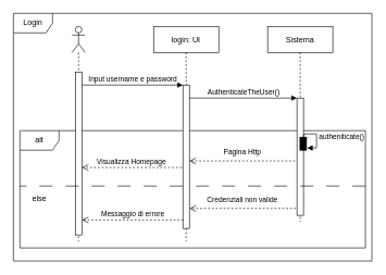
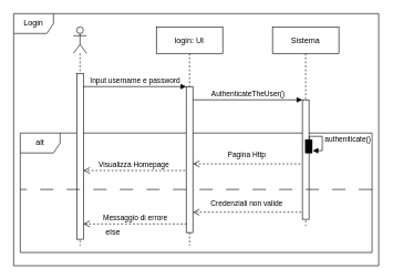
  <mxCell id="0" />
  <mxCell id="1" parent="0" />
  <mxCell id="2" value="Login" style="shape=umlFrame;whiteSpace=wrap;html=1;labelBackgroundColor=none;fillColor=#FFFFFF;" parent="1" vertex="1"><mxGeometry x="20" y="20" width="550" height="380" as="geometry" /></mxCell>
  <mxCell id="3" value="alt" style="shape=umlFrame;whiteSpace=wrap;html=1;labelBackgroundColor=none;fillColor=#FFFFFF;" parent="1" vertex="1"><mxGeometry x="30" y="200" width="530" height="180" as="geometry" /></mxCell>
  <mxCell id="4" value="login: UI" style="shape=umlLifeline;perimeter=lifelinePerimeter;container=1;collapsible=0;recursiveResize=0;rounded=0;shadow=0;strokeWidth=1;" parent="1" vertex="1"><mxGeometry x="235" y="40" width="100" height="330" as="geometry" /></mxCell>
  <mxCell id="5" value="" style="html=1;points=[];perimeter=orthogonalPerimeter;" parent="4" vertex="1"><mxGeometry x="45" y="90" width="10" height="220" as="geometry" /></mxCell>
  <mxCell id="6" value="Sistema" style="shape=umlLifeline;perimeter=lifelinePerimeter;container=1;collapsible=0;recursiveResize=0;rounded=0;shadow=0;strokeWidth=1;movable=0;resizable=0;rotatable=0;deletable=0;editable=0;connectable=0;" parent="1" vertex="1"><mxGeometry x="410" y="40" width="100" height="300" as="geometry" /></mxCell>
  <mxCell id="7" value="" style="html=1;points=[];perimeter=orthogonalPerimeter;" parent="6" vertex="1"><mxGeometry x="45" y="110" width="10" height="180" as="geometry" /></mxCell>
  <mxCell id="8" value="" style="html=1;points=[];perimeter=orthogonalPerimeter;labelBackgroundColor=none;fillColor=#000000;" parent="6" vertex="1"><mxGeometry x="49.62" y="170" width="10" height="20" as="geometry" /></mxCell>
  <mxCell id="9" value="autheniticate()" style="edgeStyle=orthogonalEdgeStyle;html=1;align=left;spacingLeft=2;endArrow=block;rounded=0;entryX=1.092;entryY=0.829;entryDx=0;entryDy=0;entryPerimeter=0;exitX=1.035;exitY=0.342;exitDx=0;exitDy=0;exitPerimeter=0;" parent="6" source="7" target="8" edge="1"><mxGeometry relative="1" as="geometry"><mxPoint x="75" y="170" as="sourcePoint" /><Array as="points"><mxPoint x="75" y="165" /><mxPoint x="75" y="187" /></Array></mxGeometry></mxCell>
  <mxCell id="10" value="" style="shape=umlLifeline;participant=umlActor;perimeter=lifelinePerimeter;whiteSpace=wrap;html=1;container=1;collapsible=0;recursiveResize=0;verticalAlign=top;spacingTop=36;outlineConnect=0;" parent="1" vertex="1"><mxGeometry x="110" y="40" width="20" height="330" as="geometry" /></mxCell>
  <mxCell id="11" value="" style="html=1;points=[];perimeter=orthogonalPerimeter;" parent="10" vertex="1"><mxGeometry x="5" y="70" width="10" height="250" as="geometry" /></mxCell>
  <mxCell id="12" value="&lt;div align=&quot;center&quot;&gt;&lt;font style=&quot;font-size: 11px&quot; face=&quot;Helvetica&quot;&gt;Input username e password&lt;/font&gt;&lt;/div&gt;" style="html=1;verticalAlign=bottom;endArrow=block;entryX=0;entryY=0;align=center;" parent="1" source="11" target="5" edge="1"><mxGeometry relative="1" as="geometry"><mxPoint x="150" y="140" as="sourcePoint" /></mxGeometry></mxCell>
  <mxCell id="13" value="Visualizza Homepage" style="html=1;verticalAlign=bottom;endArrow=open;dashed=1;endSize=8;exitX=-0.157;exitY=0.575;exitDx=0;exitDy=0;exitPerimeter=0;" parent="1" source="5" target="11" edge="1"><mxGeometry relative="1" as="geometry"><mxPoint x="126" y="216" as="targetPoint" /></mxGeometry></mxCell>
  <mxCell id="14" value="Messaggio di errore" style="html=1;verticalAlign=bottom;endArrow=open;dashed=1;endSize=8;exitX=0.071;exitY=0.941;exitDx=0;exitDy=0;exitPerimeter=0;" parent="1" source="5" target="11" edge="1"><mxGeometry relative="1" as="geometry"><mxPoint x="135" y="237.75" as="targetPoint" /><mxPoint x="288.43" y="237.75" as="sourcePoint" /></mxGeometry></mxCell>
  <mxCell id="15" value="AuthenticateTheUser()" style="html=1;verticalAlign=bottom;endArrow=block;entryX=0;entryY=0;" parent="1" source="5" target="7" edge="1"><mxGeometry relative="1" as="geometry"><mxPoint x="385" y="160" as="sourcePoint" /></mxGeometry></mxCell>
  <mxCell id="16" value="Pagina Http" style="html=1;verticalAlign=bottom;endArrow=open;dashed=1;endSize=8;exitX=-0.295;exitY=0.536;exitDx=0;exitDy=0;exitPerimeter=0;" parent="1" source="7" target="5" edge="1"><mxGeometry x="-0.0" y="-4" relative="1" as="geometry"><mxPoint x="310" y="246" as="targetPoint" /><mxPoint as="offset" /></mxGeometry></mxCell>
  <mxCell id="17" value="Credenziali non valide" style="html=1;verticalAlign=bottom;endArrow=open;dashed=1;endSize=8;exitX=-0.152;exitY=0.941;exitDx=0;exitDy=0;exitPerimeter=0;" parent="1" source="7" target="5" edge="1"><mxGeometry x="-0.0" y="-4" relative="1" as="geometry"><mxPoint x="290.004" y="320" as="targetPoint" /><mxPoint x="440" y="320" as="sourcePoint" /><mxPoint as="offset" /></mxGeometry></mxCell>
  <mxCell id="18" value="" style="line;strokeWidth=1;direction=west;html=1;dashed=1;dashPattern=20 20;labelBackgroundColor=none;fillColor=#FFFFFF;" parent="1" vertex="1"><mxGeometry x="30" y="280" width="530" height="10" as="geometry" /></mxCell>
- <mxCell id="19" value="else" style="text;align=center;fontStyle=0;verticalAlign=middle;spacingLeft=3;spacingRight=3;strokeColor=none;rotatable=0;points=[[0,0.5],[1,0.5]];portConstraint=eastwest;labelBackgroundColor=none;" parent="1" vertex="1"><mxGeometry x="40" y="290" width="40" height="26" as="geometry" /></mxCell>
+ <mxCell id="19" value="else" style="text;align=center;fontStyle=0;verticalAlign=middle;spacingLeft=3;spacingRight=3;strokeColor=none;rotatable=0;points=[[0,0.5],[1,0.5]];portConstraint=eastwest;labelBackgroundColor=none;" parent="1" vertex="1"><mxGeometry x="150" y="335" width="40" height="26" as="geometry" /></mxCell>
